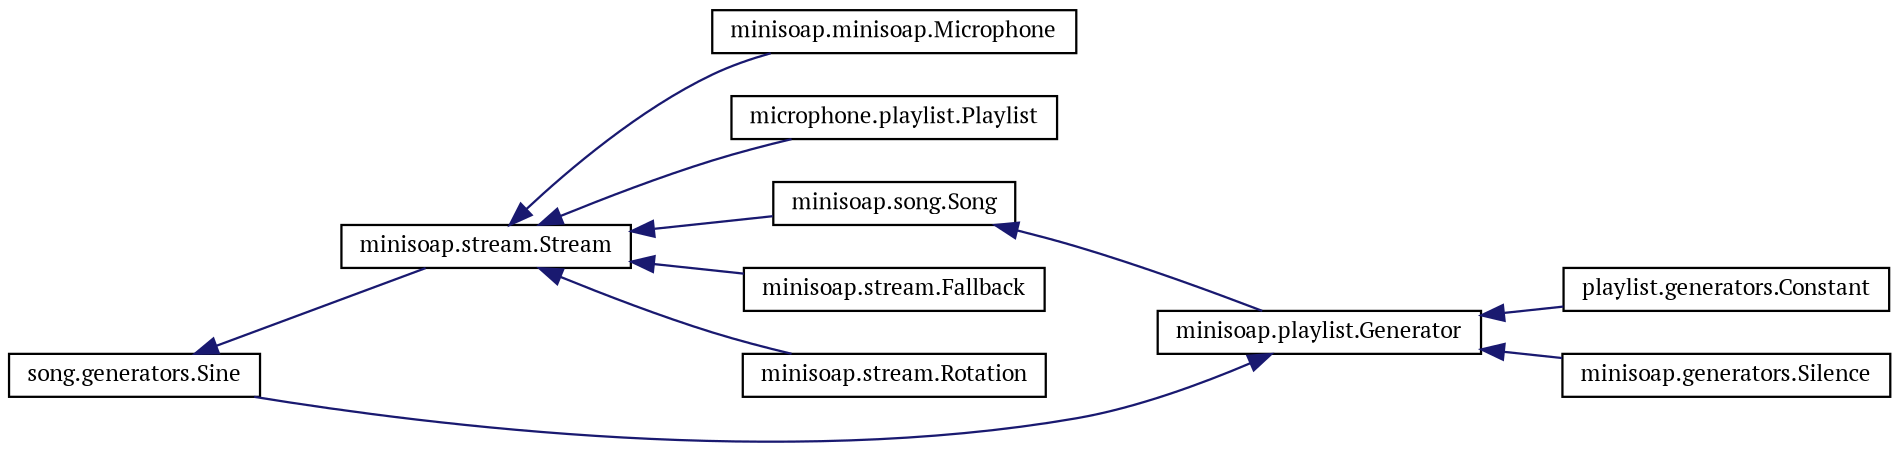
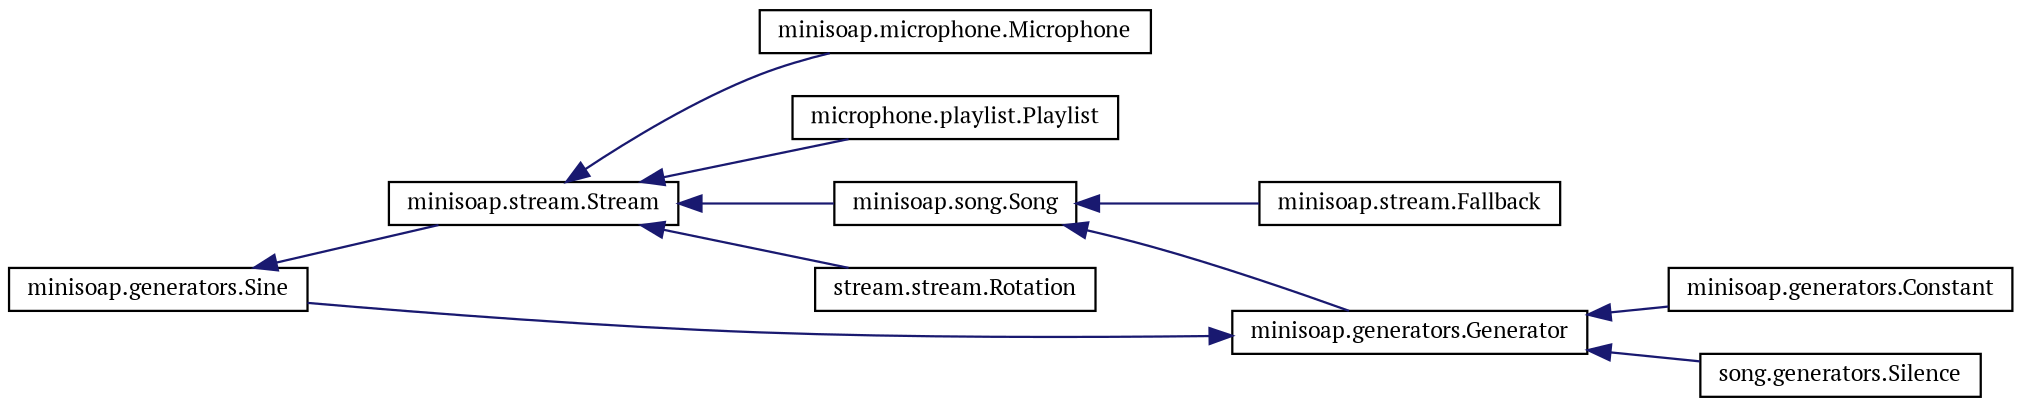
  digraph {
    fontname="PT Serif"
    rankdir=LR
    node [color=black fillcolor=white fontname="PT Serif" fontsize=10 shape=record style=filled]
    edge [color=midnightblue dir=back fontname="PT Serif" fontsize=10 labelfontname=Helvetica labelfontsize=10 style=solid]
-   n1 [height=0.2 label="song.generators.Sine" width=0.4]
+   n1 [height=0.2 label="minisoap.generators.Sine" width=0.4]
    n2 [height=0.2 label="minisoap.stream.Stream" width=0.4]
-   n3 [height=0.2 label="minisoap.minisoap.Microphone" width=0.4]
+   n3 [height=0.2 label="minisoap.microphone.Microphone" width=0.4]
    n4 [height=0.2 label="microphone.playlist.Playlist" width=0.4]
    n5 [height=0.2 label="minisoap.song.Song" width=0.4]
    n6 [height=0.2 label="minisoap.stream.Fallback" width=0.4]
-   n7 [height=0.2 label="minisoap.stream.Rotation" width=0.4]
-   n8 [height=0.2 label="minisoap.playlist.Generator" width=0.4]
-   n9 [height=0.2 label="playlist.generators.Constant" width=0.4]
-   n10 [height=0.2 label="minisoap.generators.Silence" width=0.4]
+   n7 [height=0.2 label="stream.stream.Rotation" width=0.4]
+   n8 [height=0.2 label="minisoap.generators.Generator" width=0.4]
+   n9 [height=0.2 label="minisoap.generators.Constant" width=0.4]
+   n10 [height=0.2 label="song.generators.Silence" width=0.4]
    n1 -> n2
    n2 -> n3
    n2 -> n4
    n2 -> n5
-   n2 -> n6
+   n5 -> n6
    n2 -> n7
    n5 -> n8
    n8 -> n1
    n8 -> n9
    n8 -> n10
  }
